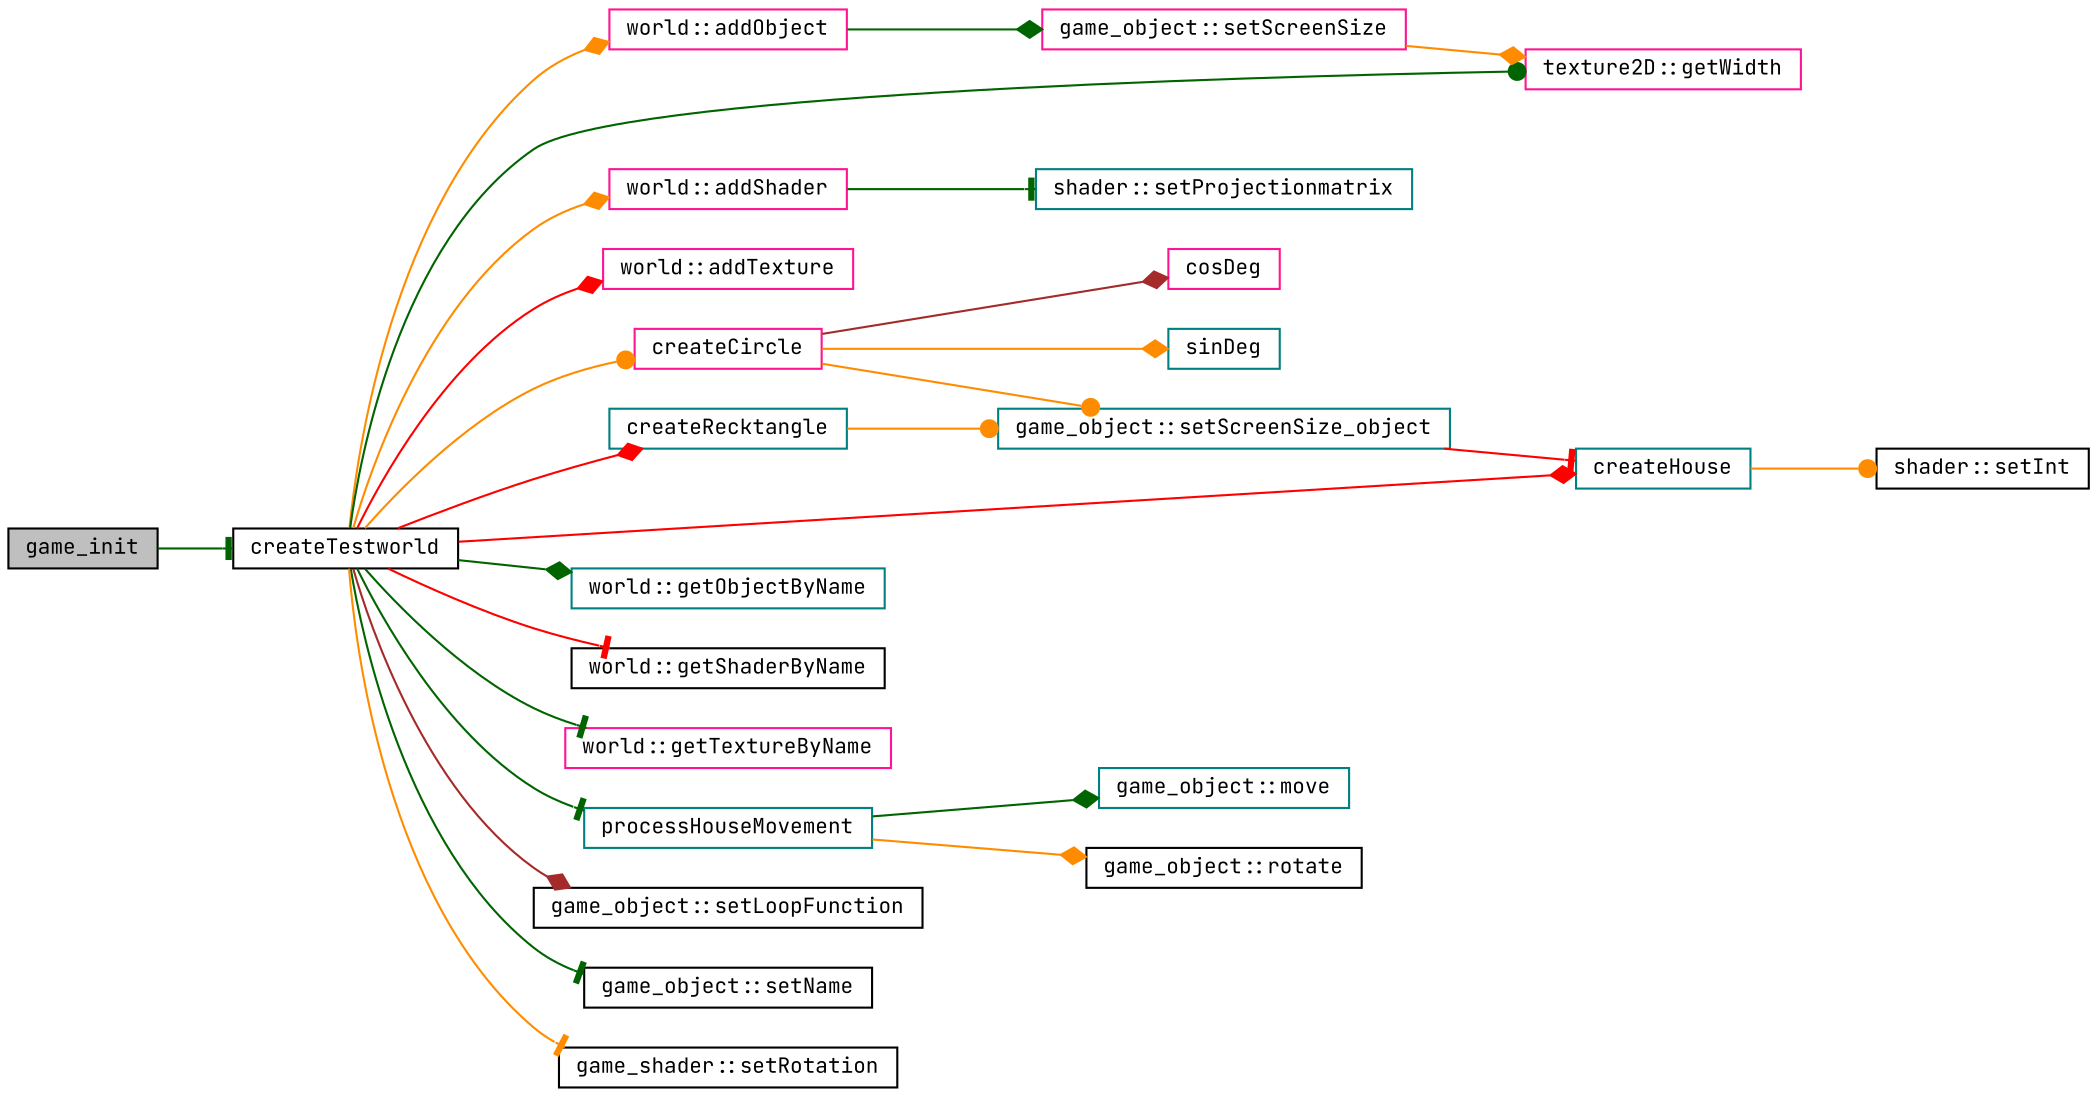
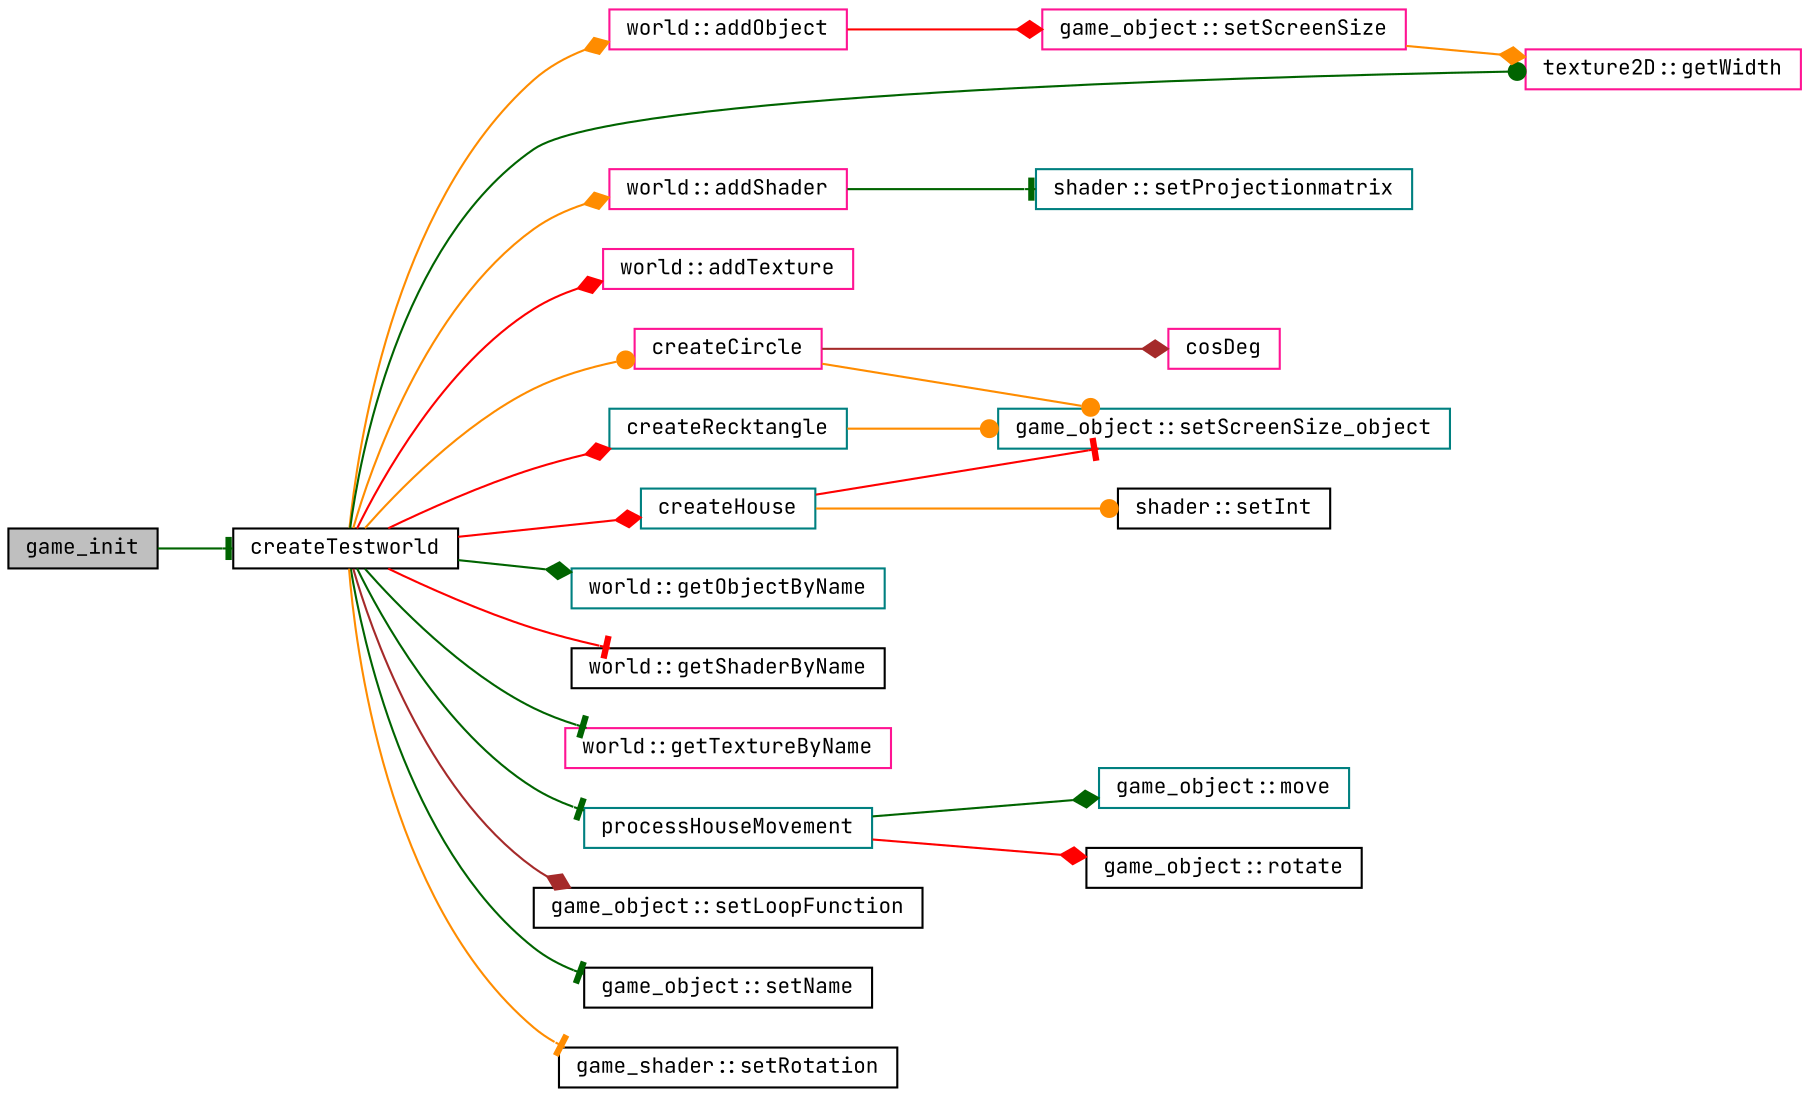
  digraph {
    fontname="JetBrains Mono"
    rankdir=LR
    node [color=black fillcolor=white fontname="JetBrains Mono" fontsize=10 shape=record style=filled]
    edge [arrowhead=diamond color=darkorange fontname="JetBrains Mono" fontsize=10 labelfontname=Helvetica labelfontsize=10 style=solid]
    n1 [fillcolor=grey75 fontcolor=black height=0.2 label=game_init width=0.4]
    n2 [height=0.2 label=createTestworld width=0.4]
    n3 [color=deeppink height=0.2 label="world::addObject" width=0.4]
    n4 [color=deeppink height=0.2 label="texture2D::getWidth" width=0.4]
    n5 [color=deeppink height=0.2 label="world::addShader" width=0.4]
    n6 [color=deeppink height=0.2 label="world::addTexture" width=0.4]
    n7 [color=deeppink height=0.2 label=createCircle width=0.4]
    n8 [color=teal height=0.2 label=createHouse width=0.4]
    n9 [color=teal height=0.2 label=createRecktangle width=0.4]
    n10 [color=teal height=0.2 label="world::getObjectByName" width=0.4]
    n11 [height=0.2 label="world::getShaderByName" width=0.4]
    n12 [color=deeppink height=0.2 label="world::getTextureByName" width=0.4]
    n13 [color=teal height=0.2 label=processHouseMovement width=0.4]
    n14 [height=0.2 label="game_object::setLoopFunction" width=0.4]
    n15 [height=0.2 label="game_object::setName" width=0.4]
    n16 [height=0.2 label="game_shader::setRotation" width=0.4]
    n17 [color=deeppink height=0.2 label="game_object::setScreenSize" width=0.4]
    n18 [color=teal height=0.2 label="shader::setProjectionmatrix" width=0.4]
    n19 [color=deeppink height=0.2 label=cosDeg width=0.4]
-   n20 [color=teal height=0.2 label=sinDeg width=0.4]
    n21 [color=teal height=0.2 label="game_object::setScreenSize_object" width=0.4]
    n22 [height=0.2 label="shader::setInt" width=0.4]
    n23 [color=teal height=0.2 label="game_object::move" width=0.4]
    n24 [height=0.2 label="game_object::rotate" width=0.4]
    n1 -> n2 [arrowhead=tee color=darkgreen]
    n2 -> n3
    n2 -> n4 [arrowhead=dot color=darkgreen]
    n2 -> n5
    n2 -> n6 [color=red]
    n2 -> n7 [arrowhead=dot]
    n2 -> n8 [color=red]
    n2 -> n9 [color=red]
    n2 -> n10 [color=darkgreen]
    n2 -> n11 [arrowhead=tee color=red]
    n2 -> n12 [arrowhead=tee color=darkgreen]
    n2 -> n13 [arrowhead=tee color=darkgreen]
    n2 -> n14 [color=brown]
    n2 -> n15 [arrowhead=tee color=darkgreen]
    n2 -> n16 [arrowhead=tee]
-   n3 -> n17 [color=darkgreen]
+   n3 -> n17 [color=red]
    n5 -> n18 [arrowhead=tee color=darkgreen]
    n7 -> n19 [color=brown]
-   n7 -> n20
    n7 -> n21 [arrowhead=dot]
-   n21 -> n8 [arrowhead=tee color=red]
+   n8 -> n21 [arrowhead=tee color=red]
    n8 -> n22 [arrowhead=dot]
    n9 -> n21 [arrowhead=dot]
    n13 -> n23 [color=darkgreen]
-   n13 -> n24
+   n13 -> n24 [color=red]
    n17 -> n4
  }
